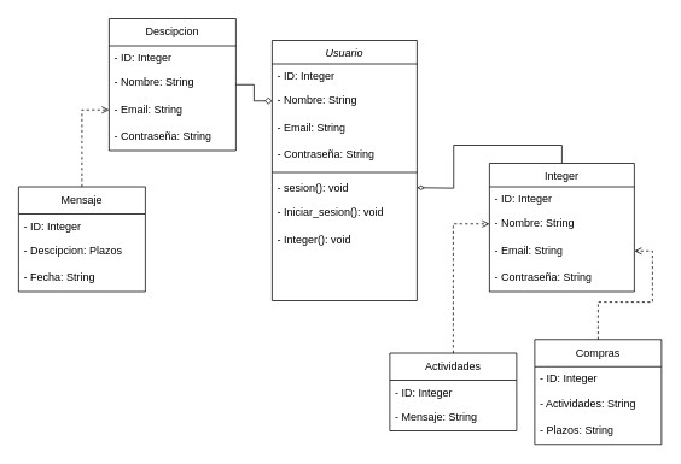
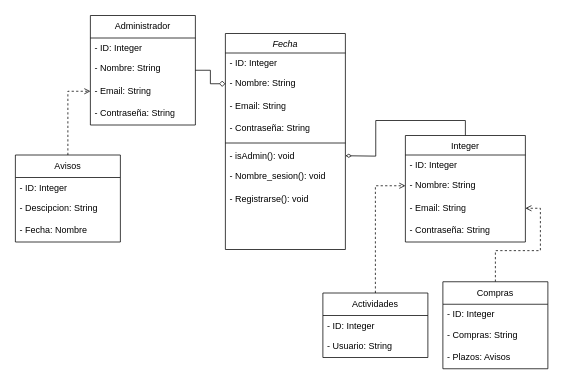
  <mxCell id="0" />
  <mxCell id="1" parent="0" />
- <mxCell id="2" value="Usuario" style="swimlane;fontStyle=2;align=center;verticalAlign=top;childLayout=stackLayout;horizontal=1;startSize=26;horizontalStack=0;resizeParent=1;resizeLast=0;collapsible=1;marginBottom=0;rounded=0;shadow=0;strokeWidth=1;" parent="1" vertex="1"><mxGeometry x="300" y="44" width="160" height="288" as="geometry"><mxRectangle x="230" y="140" width="160" height="26" as="alternateBounds" /></mxGeometry></mxCell>
+ <mxCell id="2" value="Fecha" style="swimlane;fontStyle=2;align=center;verticalAlign=top;childLayout=stackLayout;horizontal=1;startSize=26;horizontalStack=0;resizeParent=1;resizeLast=0;collapsible=1;marginBottom=0;rounded=0;shadow=0;strokeWidth=1;" parent="1" vertex="1"><mxGeometry x="300" y="44" width="160" height="288" as="geometry"><mxRectangle x="230" y="140" width="160" height="26" as="alternateBounds" /></mxGeometry></mxCell>
  <mxCell id="3" value="- ID: Integer" style="text;align=left;verticalAlign=top;spacingLeft=4;spacingRight=4;overflow=hidden;rotatable=0;points=[[0,0.5],[1,0.5]];portConstraint=eastwest;" parent="2" vertex="1"><mxGeometry y="26" width="160" height="26" as="geometry" /></mxCell>
  <mxCell id="4" value="- Nombre: String" style="text;strokeColor=none;fillColor=none;align=left;verticalAlign=middle;spacingLeft=4;spacingRight=4;overflow=hidden;points=[[0,0.5],[1,0.5]];portConstraint=eastwest;rotatable=0;whiteSpace=wrap;html=1;" parent="2" vertex="1"><mxGeometry y="52" width="160" height="30" as="geometry" /></mxCell>
  <mxCell id="5" value="- Email: String" style="text;strokeColor=none;fillColor=none;align=left;verticalAlign=middle;spacingLeft=4;spacingRight=4;overflow=hidden;points=[[0,0.5],[1,0.5]];portConstraint=eastwest;rotatable=0;whiteSpace=wrap;html=1;" parent="2" vertex="1"><mxGeometry y="82" width="160" height="30" as="geometry" /></mxCell>
  <mxCell id="6" value="- Contraseña: String" style="text;strokeColor=none;fillColor=none;align=left;verticalAlign=middle;spacingLeft=4;spacingRight=4;overflow=hidden;points=[[0,0.5],[1,0.5]];portConstraint=eastwest;rotatable=0;whiteSpace=wrap;html=1;" parent="2" vertex="1"><mxGeometry y="112" width="160" height="30" as="geometry" /></mxCell>
  <mxCell id="7" value="" style="line;html=1;strokeWidth=1;align=left;verticalAlign=middle;spacingTop=-1;spacingLeft=3;spacingRight=3;rotatable=0;labelPosition=right;points=[];portConstraint=eastwest;" parent="2" vertex="1"><mxGeometry y="142" width="160" height="8" as="geometry" /></mxCell>
- <mxCell id="8" value="- sesion(): void" style="text;align=left;verticalAlign=top;spacingLeft=4;spacingRight=4;overflow=hidden;rotatable=0;points=[[0,0.5],[1,0.5]];portConstraint=eastwest;" parent="2" vertex="1"><mxGeometry y="150" width="160" height="26" as="geometry" /></mxCell>
- <mxCell id="9" value="- Iniciar_sesion(): void" style="text;strokeColor=none;fillColor=none;align=left;verticalAlign=middle;spacingLeft=4;spacingRight=4;overflow=hidden;points=[[0,0.5],[1,0.5]];portConstraint=eastwest;rotatable=0;whiteSpace=wrap;html=1;" parent="2" vertex="1"><mxGeometry y="176" width="160" height="30" as="geometry" /></mxCell>
- <mxCell id="10" value="- Integer(): void" style="text;strokeColor=none;fillColor=none;align=left;verticalAlign=middle;spacingLeft=4;spacingRight=4;overflow=hidden;points=[[0,0.5],[1,0.5]];portConstraint=eastwest;rotatable=0;whiteSpace=wrap;html=1;" parent="2" vertex="1"><mxGeometry y="206" width="160" height="30" as="geometry" /></mxCell>
+ <mxCell id="8" value="- isAdmin(): void" style="text;align=left;verticalAlign=top;spacingLeft=4;spacingRight=4;overflow=hidden;rotatable=0;points=[[0,0.5],[1,0.5]];portConstraint=eastwest;" parent="2" vertex="1"><mxGeometry y="150" width="160" height="26" as="geometry" /></mxCell>
+ <mxCell id="9" value="- Nombre_sesion(): void" style="text;strokeColor=none;fillColor=none;align=left;verticalAlign=middle;spacingLeft=4;spacingRight=4;overflow=hidden;points=[[0,0.5],[1,0.5]];portConstraint=eastwest;rotatable=0;whiteSpace=wrap;html=1;" parent="2" vertex="1"><mxGeometry y="176" width="160" height="30" as="geometry" /></mxCell>
+ <mxCell id="10" value="- Registrarse(): void" style="text;strokeColor=none;fillColor=none;align=left;verticalAlign=middle;spacingLeft=4;spacingRight=4;overflow=hidden;points=[[0,0.5],[1,0.5]];portConstraint=eastwest;rotatable=0;whiteSpace=wrap;html=1;" parent="2" vertex="1"><mxGeometry y="206" width="160" height="30" as="geometry" /></mxCell>
  <mxCell id="11" style="edgeStyle=orthogonalEdgeStyle;rounded=0;orthogonalLoop=1;jettySize=auto;html=1;endArrow=diamondThin;endFill=0;exitX=0.5;exitY=0;exitDx=0;exitDy=0;entryX=1;entryY=0.5;entryDx=0;entryDy=0;" parent="1" source="12" edge="1"><mxGeometry relative="1" as="geometry"><mxPoint x="460" y="207" as="targetPoint" /></mxGeometry></mxCell>
  <mxCell id="12" value="Integer" style="swimlane;fontStyle=0;align=center;verticalAlign=top;childLayout=stackLayout;horizontal=1;startSize=26;horizontalStack=0;resizeParent=1;resizeLast=0;collapsible=1;marginBottom=0;rounded=0;shadow=0;strokeWidth=1;" parent="1" vertex="1"><mxGeometry x="540" y="180" width="160" height="142" as="geometry"><mxRectangle x="130" y="380" width="160" height="26" as="alternateBounds" /></mxGeometry></mxCell>
  <mxCell id="13" value="- ID: Integer" style="text;align=left;verticalAlign=top;spacingLeft=4;spacingRight=4;overflow=hidden;rotatable=0;points=[[0,0.5],[1,0.5]];portConstraint=eastwest;" parent="12" vertex="1"><mxGeometry y="26" width="160" height="26" as="geometry" /></mxCell>
  <mxCell id="14" value="- Nombre: String" style="text;strokeColor=none;fillColor=none;align=left;verticalAlign=middle;spacingLeft=4;spacingRight=4;overflow=hidden;points=[[0,0.5],[1,0.5]];portConstraint=eastwest;rotatable=0;whiteSpace=wrap;html=1;" parent="12" vertex="1"><mxGeometry y="52" width="160" height="30" as="geometry" /></mxCell>
  <mxCell id="15" value="- Email: String" style="text;strokeColor=none;fillColor=none;align=left;verticalAlign=middle;spacingLeft=4;spacingRight=4;overflow=hidden;points=[[0,0.5],[1,0.5]];portConstraint=eastwest;rotatable=0;whiteSpace=wrap;html=1;" parent="12" vertex="1"><mxGeometry y="82" width="160" height="30" as="geometry" /></mxCell>
  <mxCell id="16" value="- Contraseña: String" style="text;strokeColor=none;fillColor=none;align=left;verticalAlign=middle;spacingLeft=4;spacingRight=4;overflow=hidden;points=[[0,0.5],[1,0.5]];portConstraint=eastwest;rotatable=0;whiteSpace=wrap;html=1;" parent="12" vertex="1"><mxGeometry y="112" width="160" height="30" as="geometry" /></mxCell>
  <mxCell id="17" style="edgeStyle=orthogonalEdgeStyle;rounded=0;orthogonalLoop=1;jettySize=auto;html=1;entryX=0;entryY=0.5;entryDx=0;entryDy=0;endArrow=open;endFill=0;dashed=1;exitX=0.5;exitY=0;exitDx=0;exitDy=0;" parent="1" source="18" target="14" edge="1"><mxGeometry relative="1" as="geometry" /></mxCell>
  <mxCell id="18" value="Actividades" style="swimlane;fontStyle=0;childLayout=stackLayout;horizontal=1;startSize=30;horizontalStack=0;resizeParent=1;resizeParentMax=0;resizeLast=0;collapsible=1;marginBottom=0;whiteSpace=wrap;html=1;" parent="1" vertex="1"><mxGeometry x="430" y="390" width="140" height="86" as="geometry" /></mxCell>
  <mxCell id="19" value="- ID: Integer" style="text;align=left;verticalAlign=top;spacingLeft=4;spacingRight=4;overflow=hidden;rotatable=0;points=[[0,0.5],[1,0.5]];portConstraint=eastwest;" parent="18" vertex="1"><mxGeometry y="30" width="140" height="26" as="geometry" /></mxCell>
- <mxCell id="20" value="- Mensaje: String" style="text;strokeColor=none;fillColor=none;align=left;verticalAlign=middle;spacingLeft=4;spacingRight=4;overflow=hidden;points=[[0,0.5],[1,0.5]];portConstraint=eastwest;rotatable=0;whiteSpace=wrap;html=1;" parent="18" vertex="1"><mxGeometry y="56" width="140" height="30" as="geometry" /></mxCell>
+ <mxCell id="20" value="- Usuario: String" style="text;strokeColor=none;fillColor=none;align=left;verticalAlign=middle;spacingLeft=4;spacingRight=4;overflow=hidden;points=[[0,0.5],[1,0.5]];portConstraint=eastwest;rotatable=0;whiteSpace=wrap;html=1;" parent="18" vertex="1"><mxGeometry y="56" width="140" height="30" as="geometry" /></mxCell>
  <mxCell id="21" style="edgeStyle=orthogonalEdgeStyle;rounded=0;orthogonalLoop=1;jettySize=auto;html=1;exitX=0.5;exitY=0;exitDx=0;exitDy=0;entryX=1;entryY=0.5;entryDx=0;entryDy=0;endArrow=open;endFill=0;dashed=1;" parent="1" source="22" target="15" edge="1"><mxGeometry relative="1" as="geometry" /></mxCell>
  <mxCell id="22" value="Compras" style="swimlane;fontStyle=0;childLayout=stackLayout;horizontal=1;startSize=30;horizontalStack=0;resizeParent=1;resizeParentMax=0;resizeLast=0;collapsible=1;marginBottom=0;whiteSpace=wrap;html=1;" parent="1" vertex="1"><mxGeometry x="590" y="375" width="140" height="116" as="geometry" /></mxCell>
  <mxCell id="23" value="- ID: Integer" style="text;align=left;verticalAlign=top;spacingLeft=4;spacingRight=4;overflow=hidden;rotatable=0;points=[[0,0.5],[1,0.5]];portConstraint=eastwest;" parent="22" vertex="1"><mxGeometry y="30" width="140" height="26" as="geometry" /></mxCell>
- <mxCell id="24" value="- Actividades: String" style="text;strokeColor=none;fillColor=none;align=left;verticalAlign=middle;spacingLeft=4;spacingRight=4;overflow=hidden;points=[[0,0.5],[1,0.5]];portConstraint=eastwest;rotatable=0;whiteSpace=wrap;html=1;" parent="22" vertex="1"><mxGeometry y="56" width="140" height="30" as="geometry" /></mxCell>
- <mxCell id="25" value="- Plazos: String" style="text;strokeColor=none;fillColor=none;align=left;verticalAlign=middle;spacingLeft=4;spacingRight=4;overflow=hidden;points=[[0,0.5],[1,0.5]];portConstraint=eastwest;rotatable=0;whiteSpace=wrap;html=1;" parent="22" vertex="1"><mxGeometry y="86" width="140" height="30" as="geometry" /></mxCell>
+ <mxCell id="24" value="- Compras: String" style="text;strokeColor=none;fillColor=none;align=left;verticalAlign=middle;spacingLeft=4;spacingRight=4;overflow=hidden;points=[[0,0.5],[1,0.5]];portConstraint=eastwest;rotatable=0;whiteSpace=wrap;html=1;" parent="22" vertex="1"><mxGeometry y="56" width="140" height="30" as="geometry" /></mxCell>
+ <mxCell id="25" value="- Plazos: Avisos" style="text;strokeColor=none;fillColor=none;align=left;verticalAlign=middle;spacingLeft=4;spacingRight=4;overflow=hidden;points=[[0,0.5],[1,0.5]];portConstraint=eastwest;rotatable=0;whiteSpace=wrap;html=1;" parent="22" vertex="1"><mxGeometry y="86" width="140" height="30" as="geometry" /></mxCell>
  <mxCell id="26" style="edgeStyle=orthogonalEdgeStyle;rounded=0;orthogonalLoop=1;jettySize=auto;html=1;entryX=0;entryY=0.5;entryDx=0;entryDy=0;endArrow=open;endFill=0;dashed=1;" parent="1" source="27" target="35" edge="1"><mxGeometry relative="1" as="geometry" /></mxCell>
- <mxCell id="27" value="Mensaje" style="swimlane;fontStyle=0;childLayout=stackLayout;horizontal=1;startSize=30;horizontalStack=0;resizeParent=1;resizeParentMax=0;resizeLast=0;collapsible=1;marginBottom=0;whiteSpace=wrap;html=1;" parent="1" vertex="1"><mxGeometry x="20" y="206" width="140" height="116" as="geometry" /></mxCell>
+ <mxCell id="27" value="Avisos" style="swimlane;fontStyle=0;childLayout=stackLayout;horizontal=1;startSize=30;horizontalStack=0;resizeParent=1;resizeParentMax=0;resizeLast=0;collapsible=1;marginBottom=0;whiteSpace=wrap;html=1;" parent="1" vertex="1"><mxGeometry x="20" y="206" width="140" height="116" as="geometry" /></mxCell>
  <mxCell id="28" value="- ID: Integer" style="text;align=left;verticalAlign=top;spacingLeft=4;spacingRight=4;overflow=hidden;rotatable=0;points=[[0,0.5],[1,0.5]];portConstraint=eastwest;" parent="27" vertex="1"><mxGeometry y="30" width="140" height="26" as="geometry" /></mxCell>
- <mxCell id="29" value="- Descipcion: Plazos" style="text;strokeColor=none;fillColor=none;align=left;verticalAlign=middle;spacingLeft=4;spacingRight=4;overflow=hidden;points=[[0,0.5],[1,0.5]];portConstraint=eastwest;rotatable=0;whiteSpace=wrap;html=1;" parent="27" vertex="1"><mxGeometry y="56" width="140" height="30" as="geometry" /></mxCell>
- <mxCell id="30" value="- Fecha: String" style="text;strokeColor=none;fillColor=none;align=left;verticalAlign=middle;spacingLeft=4;spacingRight=4;overflow=hidden;points=[[0,0.5],[1,0.5]];portConstraint=eastwest;rotatable=0;whiteSpace=wrap;html=1;" parent="27" vertex="1"><mxGeometry y="86" width="140" height="30" as="geometry" /></mxCell>
+ <mxCell id="29" value="- Descipcion: String" style="text;strokeColor=none;fillColor=none;align=left;verticalAlign=middle;spacingLeft=4;spacingRight=4;overflow=hidden;points=[[0,0.5],[1,0.5]];portConstraint=eastwest;rotatable=0;whiteSpace=wrap;html=1;" parent="27" vertex="1"><mxGeometry y="56" width="140" height="30" as="geometry" /></mxCell>
+ <mxCell id="30" value="- Fecha: Nombre" style="text;strokeColor=none;fillColor=none;align=left;verticalAlign=middle;spacingLeft=4;spacingRight=4;overflow=hidden;points=[[0,0.5],[1,0.5]];portConstraint=eastwest;rotatable=0;whiteSpace=wrap;html=1;" parent="27" vertex="1"><mxGeometry y="86" width="140" height="30" as="geometry" /></mxCell>
  <mxCell id="31" style="edgeStyle=orthogonalEdgeStyle;rounded=0;orthogonalLoop=1;jettySize=auto;html=1;entryX=0;entryY=0.5;entryDx=0;entryDy=0;endArrow=diamond;endFill=0;" parent="1" source="32" target="4" edge="1"><mxGeometry relative="1" as="geometry" /></mxCell>
- <mxCell id="32" value="Descipcion" style="swimlane;fontStyle=0;childLayout=stackLayout;horizontal=1;startSize=30;horizontalStack=0;resizeParent=1;resizeParentMax=0;resizeLast=0;collapsible=1;marginBottom=0;whiteSpace=wrap;html=1;" parent="1" vertex="1"><mxGeometry x="120" y="20" width="140" height="146" as="geometry" /></mxCell>
+ <mxCell id="32" value="Administrador" style="swimlane;fontStyle=0;childLayout=stackLayout;horizontal=1;startSize=30;horizontalStack=0;resizeParent=1;resizeParentMax=0;resizeLast=0;collapsible=1;marginBottom=0;whiteSpace=wrap;html=1;" parent="1" vertex="1"><mxGeometry x="120" y="20" width="140" height="146" as="geometry" /></mxCell>
  <mxCell id="33" value="- ID: Integer" style="text;align=left;verticalAlign=top;spacingLeft=4;spacingRight=4;overflow=hidden;rotatable=0;points=[[0,0.5],[1,0.5]];portConstraint=eastwest;" parent="32" vertex="1"><mxGeometry y="30" width="140" height="26" as="geometry" /></mxCell>
  <mxCell id="34" value="- Nombre: String" style="text;strokeColor=none;fillColor=none;align=left;verticalAlign=middle;spacingLeft=4;spacingRight=4;overflow=hidden;points=[[0,0.5],[1,0.5]];portConstraint=eastwest;rotatable=0;whiteSpace=wrap;html=1;" parent="32" vertex="1"><mxGeometry y="56" width="140" height="30" as="geometry" /></mxCell>
  <mxCell id="35" value="- Email: String" style="text;strokeColor=none;fillColor=none;align=left;verticalAlign=middle;spacingLeft=4;spacingRight=4;overflow=hidden;points=[[0,0.5],[1,0.5]];portConstraint=eastwest;rotatable=0;whiteSpace=wrap;html=1;" parent="32" vertex="1"><mxGeometry y="86" width="140" height="30" as="geometry" /></mxCell>
  <mxCell id="36" value="- Contraseña: String" style="text;strokeColor=none;fillColor=none;align=left;verticalAlign=middle;spacingLeft=4;spacingRight=4;overflow=hidden;points=[[0,0.5],[1,0.5]];portConstraint=eastwest;rotatable=0;whiteSpace=wrap;html=1;" parent="32" vertex="1"><mxGeometry y="116" width="140" height="30" as="geometry" /></mxCell>
